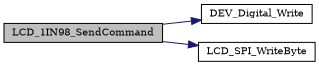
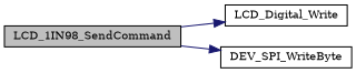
  digraph {
    fontname="DejaVu Serif"
    rankdir=LR
    node [color=black fontname="DejaVu Serif" fontsize=10 shape=record]
    edge [color=midnightblue fontname="DejaVu Serif" fontsize=10 labelfontname=Helvetica labelfontsize=10 style=solid]
    n1 [fillcolor=grey75 fontcolor=black height=0.2 label=LCD_1IN98_SendCommand style=filled width=0.4]
-   n2 [height=0.2 label=DEV_Digital_Write width=0.4]
-   n3 [height=0.2 label=LCD_SPI_WriteByte width=0.4]
+   n2 [height=0.2 label=LCD_Digital_Write width=0.4]
+   n3 [height=0.2 label=DEV_SPI_WriteByte width=0.4]
    n1 -> n2
    n1 -> n3
  }
